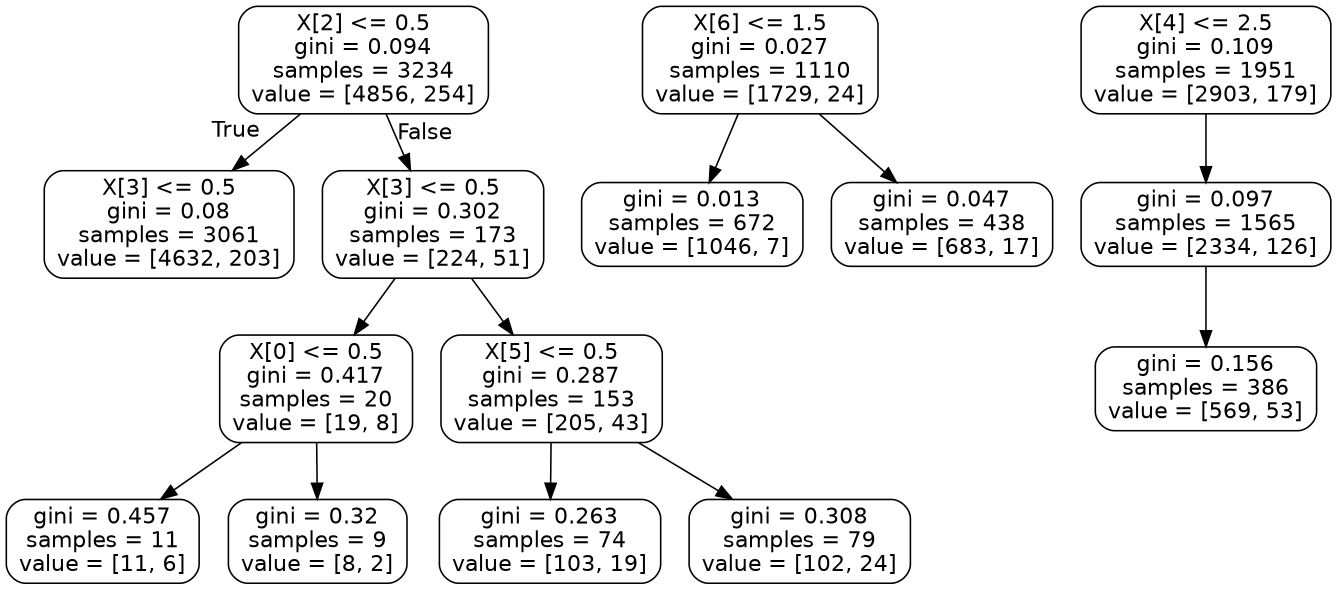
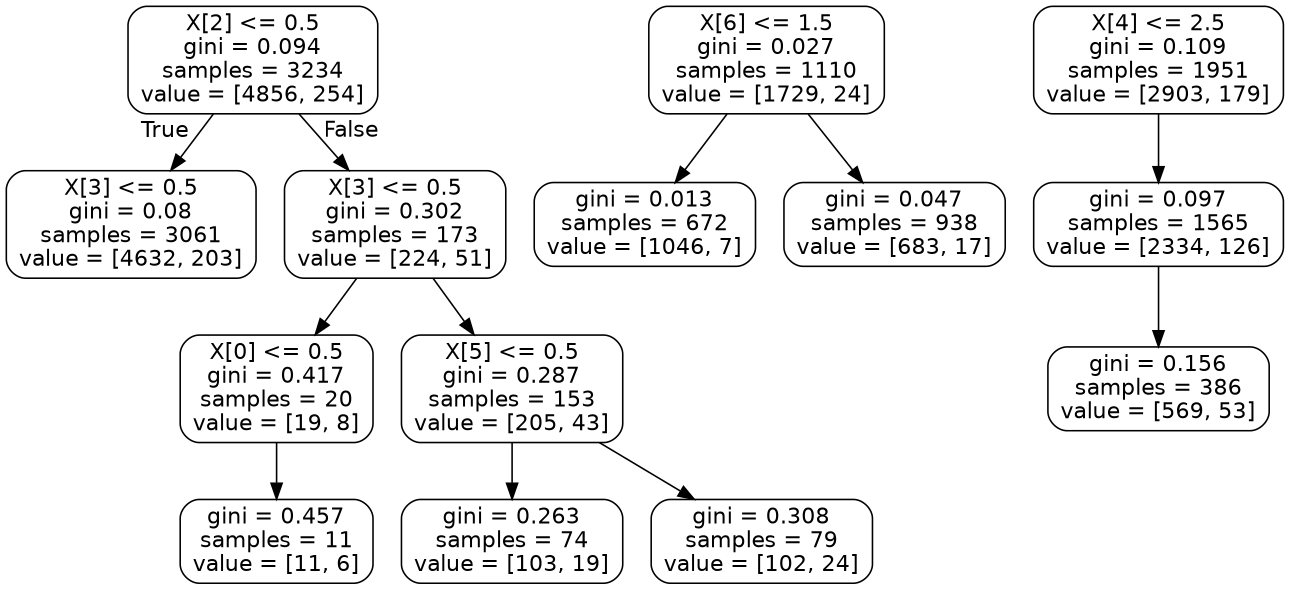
  digraph {
    fontname="DejaVu Sans"
    node [color=black fontname="DejaVu Sans" shape=box style=rounded]
    edge [fontname="DejaVu Sans"]
    n1 [label="X[2] <= 0.5\ngini = 0.094\nsamples = 3234\nvalue = [4856, 254]"]
    n2 [label="X[3] <= 0.5\ngini = 0.08\nsamples = 3061\nvalue = [4632, 203]"]
    n3 [label="X[3] <= 0.5\ngini = 0.302\nsamples = 173\nvalue = [224, 51]"]
    n4 [label="X[0] <= 0.5\ngini = 0.417\nsamples = 20\nvalue = [19, 8]"]
    n5 [label="X[5] <= 0.5\ngini = 0.287\nsamples = 153\nvalue = [205, 43]"]
    n6 [label="X[6] <= 1.5\ngini = 0.027\nsamples = 1110\nvalue = [1729, 24]"]
    n7 [label="gini = 0.013\nsamples = 672\nvalue = [1046, 7]"]
-   n8 [label="gini = 0.047\nsamples = 438\nvalue = [683, 17]"]
+   n8 [label="gini = 0.047\nsamples = 938\nvalue = [683, 17]"]
    n9 [label="X[4] <= 2.5\ngini = 0.109\nsamples = 1951\nvalue = [2903, 179]"]
    n10 [label="gini = 0.097\nsamples = 1565\nvalue = [2334, 126]"]
    n11 [label="gini = 0.156\nsamples = 386\nvalue = [569, 53]"]
    n12 [label="gini = 0.457\nsamples = 11\nvalue = [11, 6]"]
-   n13 [label="gini = 0.32\nsamples = 9\nvalue = [8, 2]"]
    n14 [label="gini = 0.263\nsamples = 74\nvalue = [103, 19]"]
    n15 [label="gini = 0.308\nsamples = 79\nvalue = [102, 24]"]
    n1 -> n2 [headlabel=True labelangle=45 labeldistance=2.5]
    n1 -> n3 [headlabel=False labelangle=-45 labeldistance=2.5]
    n3 -> n4
    n3 -> n5
    n4 -> n12
-   n4 -> n13
    n5 -> n14
    n5 -> n15
    n6 -> n7
    n6 -> n8
    n9 -> n10
    n10 -> n11
  }
